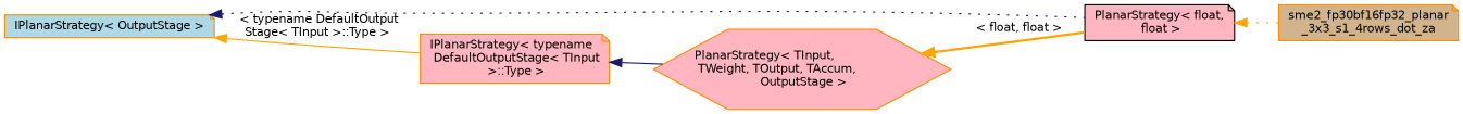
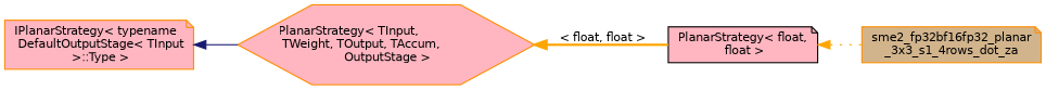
  digraph {
    rankdir=LR
    node [color=darkorange fillcolor=lightpink fontname=Helvetica fontsize=10 shape=note style=filled]
    edge [color=orange dir=back fontname=Helvetica fontsize=10 labelfontname=Helvetica labelfontsize=10 style=dotted]
-   n1 [fillcolor=tan fontcolor=black height=0.2 label="sme2_fp30bf16fp32_planar\l_3x3_s1_4rows_dot_za" width=0.4]
+   n1 [fillcolor=tan fontcolor=black height=0.2 label="sme2_fp32bf16fp32_planar\l_3x3_s1_4rows_dot_za" width=0.4]
    n2 [color=black height=0.2 label="PlanarStrategy\< float,\l float \>" width=0.4]
-   n3 [fillcolor=lightblue height=0.2 label="IPlanarStrategy\< OutputStage \>" width=0.4]
    n4 [height=0.2 label="IPlanarStrategy\< typename\l DefaultOutputStage\< TInput\l \>::Type \>" width=0.4]
    n5 [height=0.2 label="PlanarStrategy\< TInput,\l TWeight, TOutput, TAccum,\l OutputStage \>" shape=hexagon width=0.4]
    n2 -> n1
-   n3 -> n2 [color=midnightblue]
-   n3 -> n4 [label=" \< typename DefaultOutput\lStage\< TInput \>::Type \>" style=solid]
    n4 -> n5 [color=midnightblue style=solid]
    n5 -> n2 [label=" \< float, float \>" style=bold]
  }
